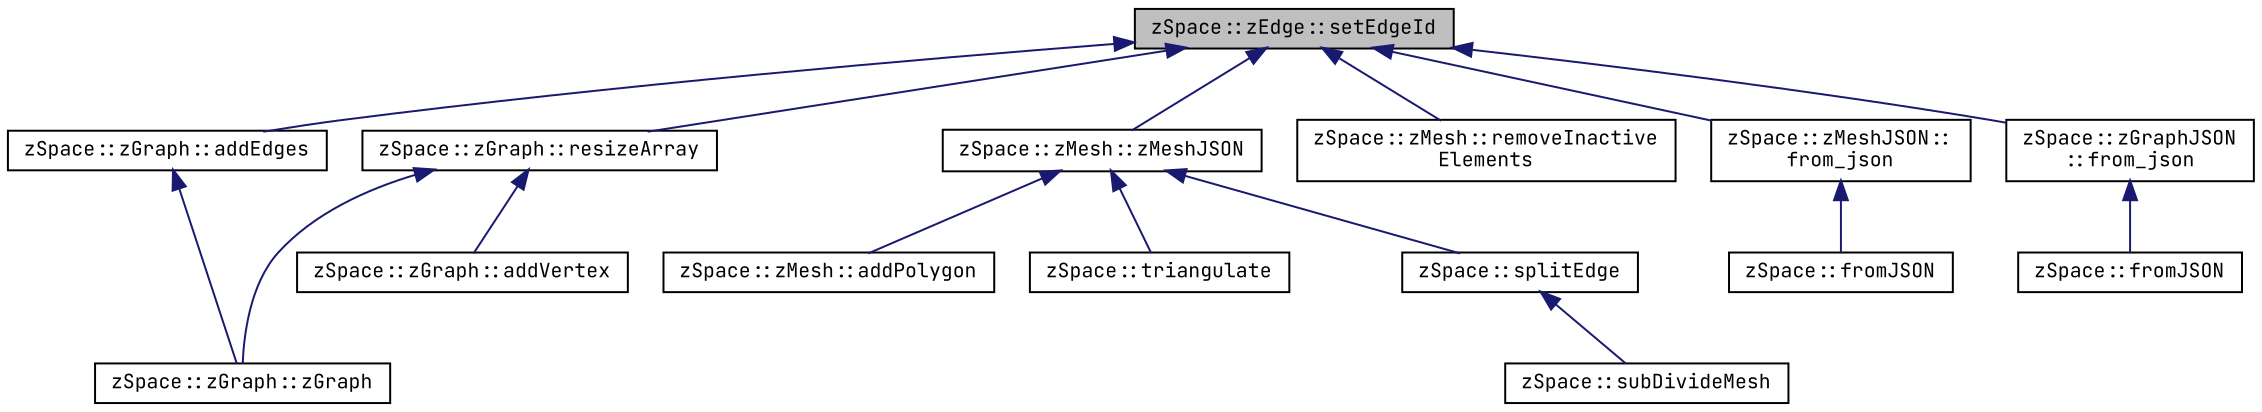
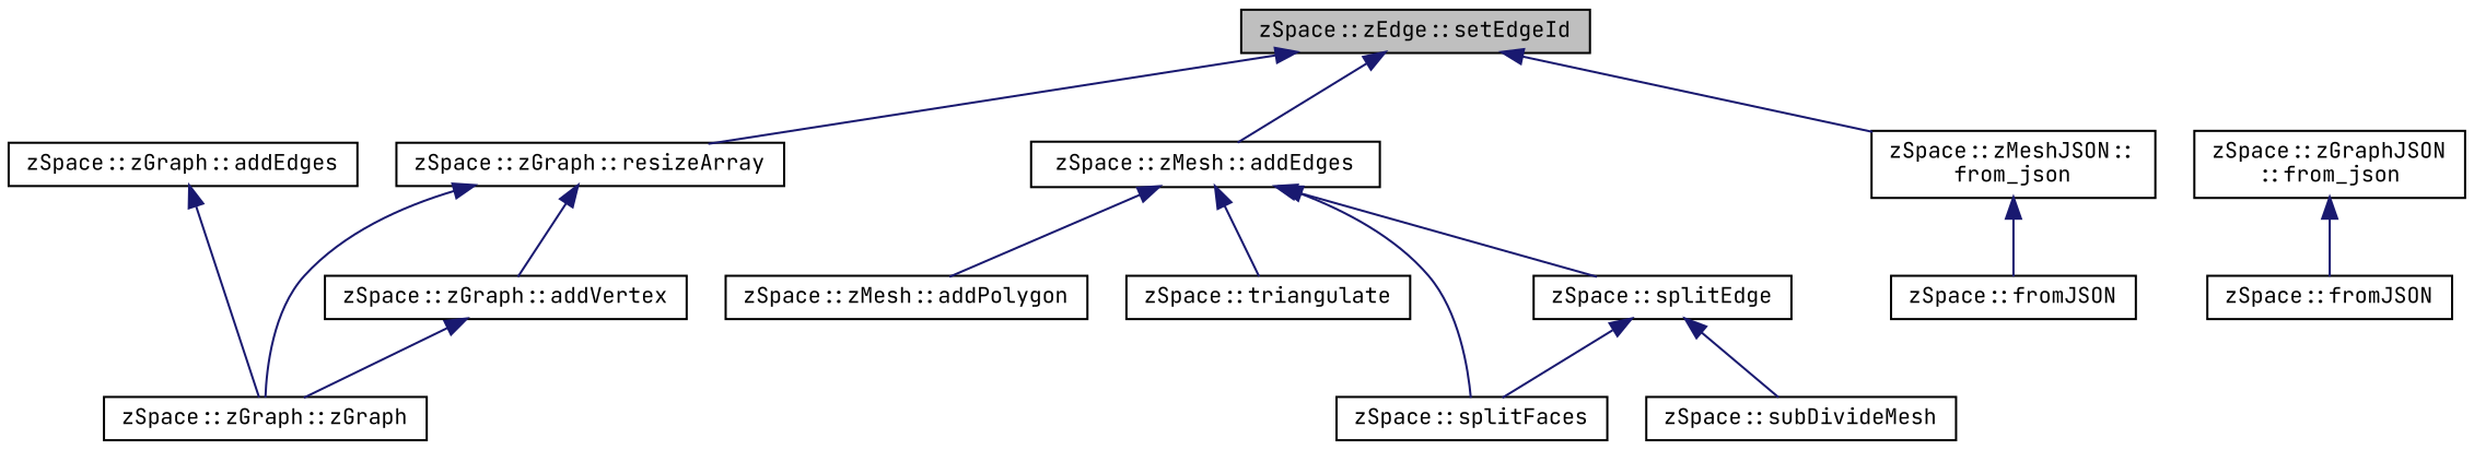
  digraph {
    fontname="JetBrains Mono"
    rankdir=TB
    node [color=black fillcolor=white fontname="JetBrains Mono" fontsize=10 shape=record style=filled]
    edge [color=midnightblue dir=back fontname="JetBrains Mono" fontsize=10 labelfontname=Helvetica labelfontsize=10 style=solid]
    n1 [fillcolor=grey75 fontcolor=black height=0.2 label="zSpace::zEdge::setEdgeId" width=0.4]
    n2 [height=0.2 label="zSpace::zGraph::addEdges" width=0.4]
    n3 [height=0.2 label="zSpace::zGraph::resizeArray" width=0.4]
-   n4 [height=0.2 label="zSpace::zMesh::zMeshJSON" width=0.4]
-   n5 [height=0.2 label="zSpace::zMesh::removeInactive\lElements" width=0.4]
+   n4 [height=0.2 label="zSpace::zMesh::addEdges" width=0.4]
    n6 [height=0.2 label="zSpace::zMeshJSON::\lfrom_json" width=0.4]
    n7 [height=0.2 label="zSpace::zGraphJSON\l::from_json" width=0.4]
    n8 [height=0.2 label="zSpace::zGraph::zGraph" width=0.4]
    n9 [height=0.2 label="zSpace::zGraph::addVertex" width=0.4]
    n10 [height=0.2 label="zSpace::zMesh::addPolygon" width=0.4]
    n11 [height=0.2 label="zSpace::triangulate" width=0.4]
    n12 [height=0.2 label="zSpace::splitEdge" width=0.4]
+   n13 [height=0.2 label="zSpace::splitFaces" width=0.4]
    n14 [height=0.2 label="zSpace::fromJSON" width=0.4]
    n15 [height=0.2 label="zSpace::fromJSON" width=0.4]
    n16 [height=0.2 label="zSpace::subDivideMesh" width=0.4]
-   n1 -> n2
    n1 -> n3
    n1 -> n4
-   n1 -> n5
    n1 -> n6
-   n1 -> n7
    n2 -> n8
    n3 -> n8
    n3 -> n9
    n4 -> n10
    n4 -> n11
    n4 -> n12
+   n4 -> n13
    n6 -> n14
    n7 -> n15
+   n9 -> n8
+   n12 -> n13
    n12 -> n16
  }
